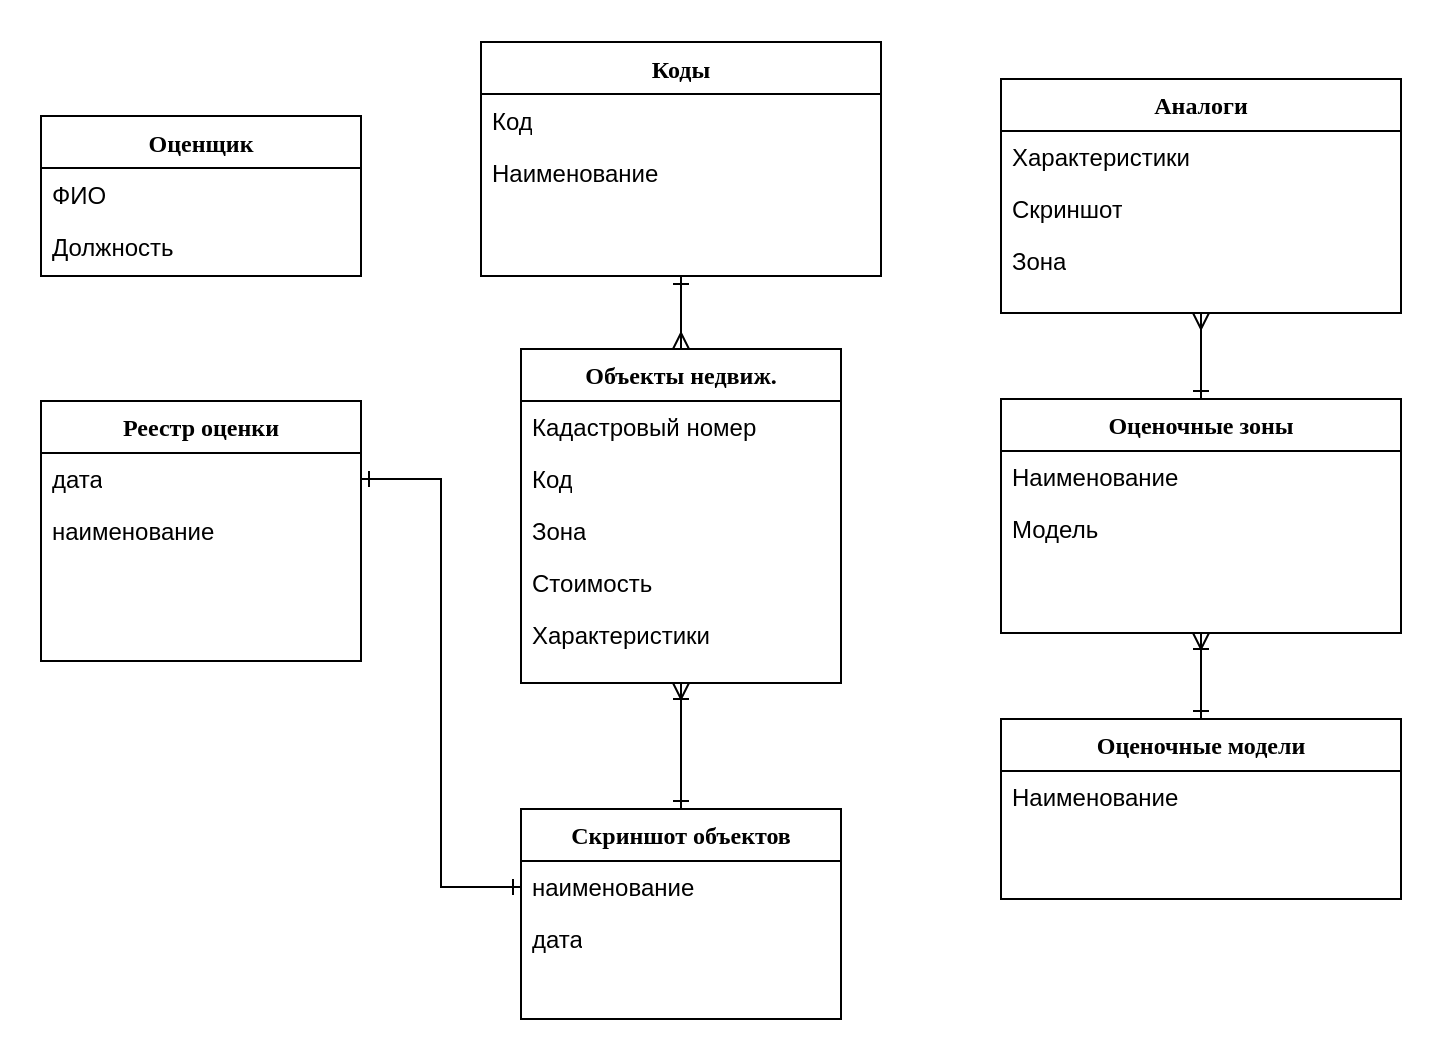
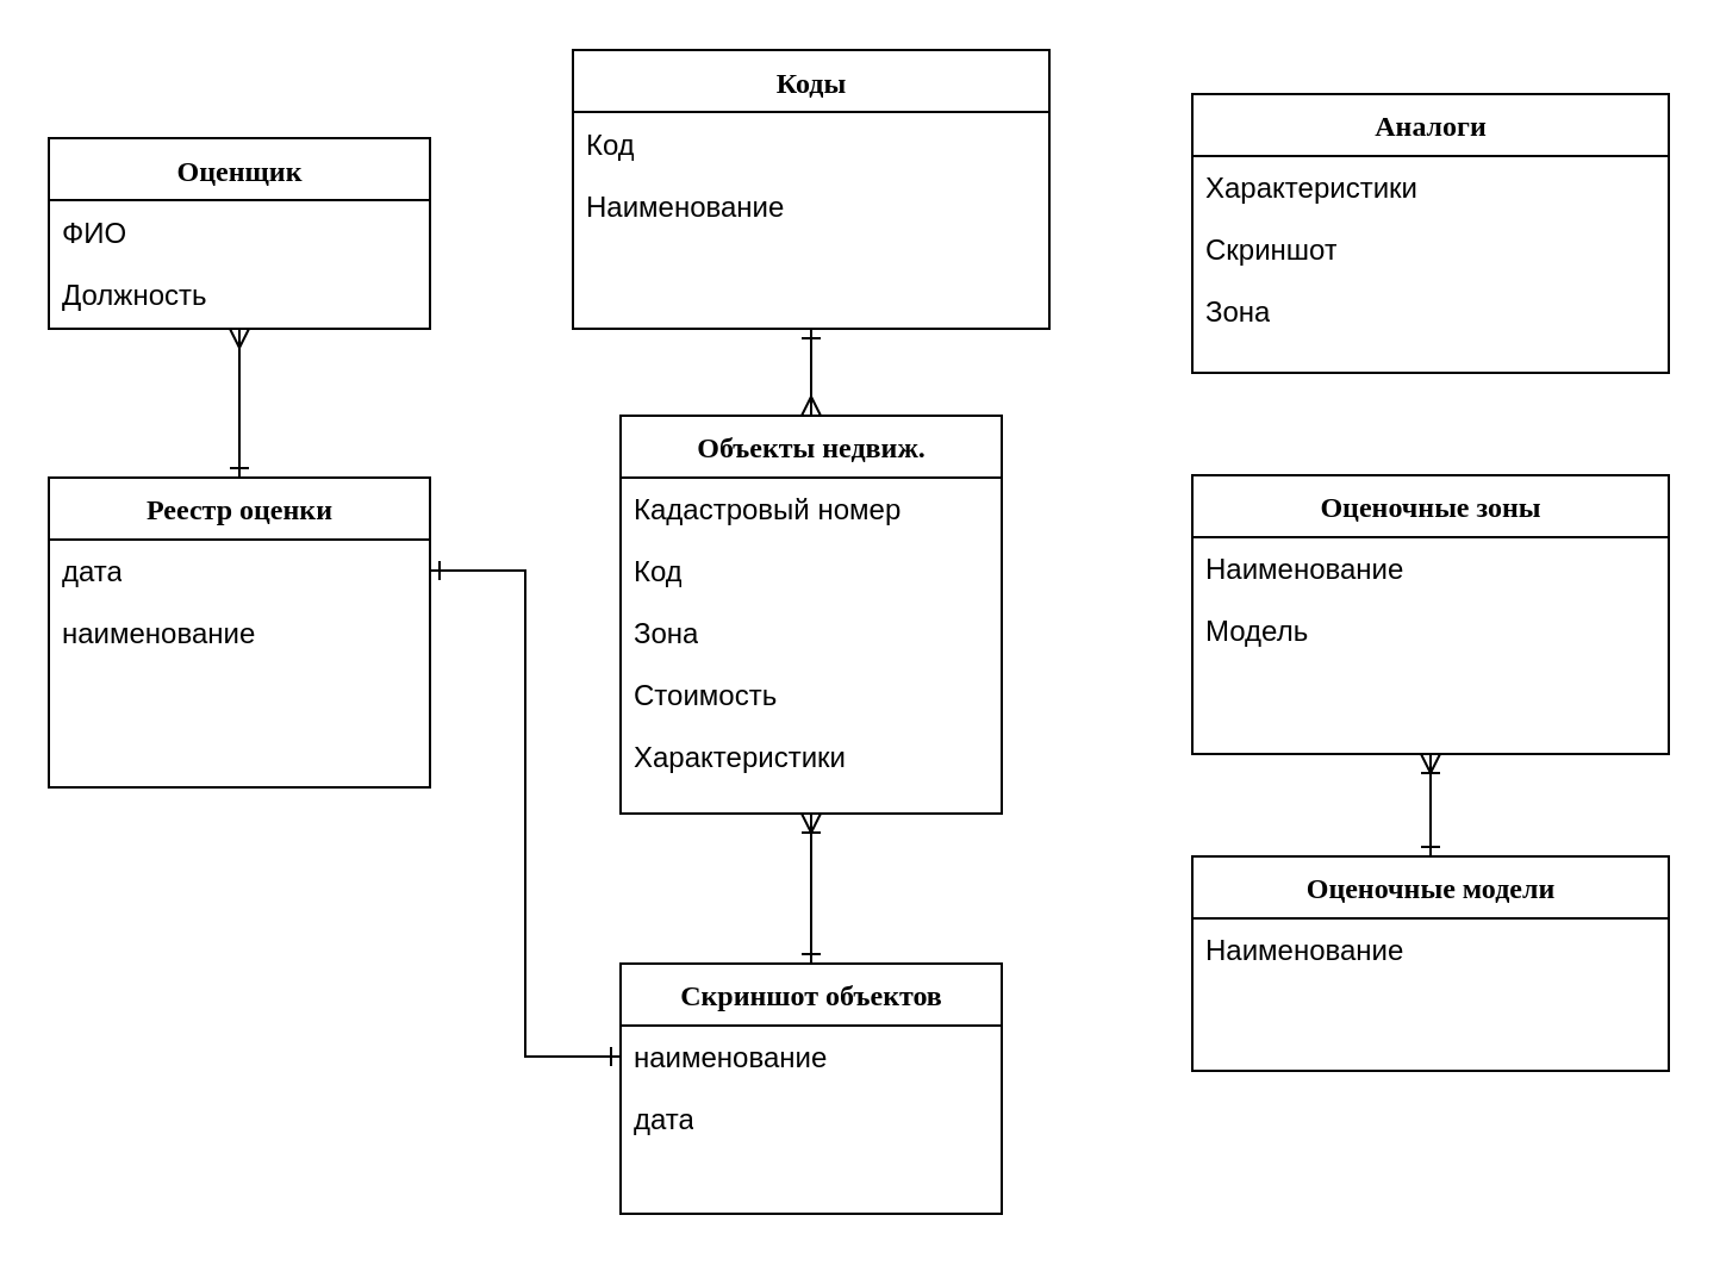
  <mxCell id="0" />
  <mxCell id="1" parent="0" />
  <mxCell id="2" value="Реестр оценки" style="swimlane;html=1;fontStyle=1;align=center;verticalAlign=top;childLayout=stackLayout;horizontal=1;startSize=26;horizontalStack=0;resizeParent=1;resizeLast=0;collapsible=1;marginBottom=0;swimlaneFillColor=#ffffff;rounded=0;shadow=0;comic=0;labelBackgroundColor=none;strokeWidth=1;fillColor=none;fontFamily=Verdana;fontSize=12" parent="1" vertex="1"><mxGeometry x="20" y="200" width="160" height="130" as="geometry" /></mxCell>
  <mxCell id="3" value="дата" style="text;html=1;strokeColor=none;fillColor=none;align=left;verticalAlign=top;spacingLeft=4;spacingRight=4;whiteSpace=wrap;overflow=hidden;rotatable=0;points=[[0,0.5],[1,0.5]];portConstraint=eastwest;" parent="2" vertex="1"><mxGeometry y="26" width="160" height="26" as="geometry" /></mxCell>
  <mxCell id="4" value="наименование" style="text;html=1;strokeColor=none;fillColor=none;align=left;verticalAlign=top;spacingLeft=4;spacingRight=4;whiteSpace=wrap;overflow=hidden;rotatable=0;points=[[0,0.5],[1,0.5]];portConstraint=eastwest;" parent="2" vertex="1"><mxGeometry y="52" width="160" height="26" as="geometry" /></mxCell>
  <mxCell id="5" style="edgeStyle=orthogonalEdgeStyle;rounded=0;orthogonalLoop=1;jettySize=auto;html=1;exitX=0.5;exitY=0;exitDx=0;exitDy=0;startArrow=ERone;startFill=0;endArrow=ERoneToMany;endFill=0;entryX=0.5;entryY=1;entryDx=0;entryDy=0;" parent="1" source="6" target="12" edge="1"><mxGeometry relative="1" as="geometry"><mxPoint x="360" y="359" as="targetPoint" /></mxGeometry></mxCell>
  <mxCell id="6" value="Скриншот объектов" style="swimlane;html=1;fontStyle=1;align=center;verticalAlign=top;childLayout=stackLayout;horizontal=1;startSize=26;horizontalStack=0;resizeParent=1;resizeLast=0;collapsible=1;marginBottom=0;swimlaneFillColor=#ffffff;rounded=0;shadow=0;comic=0;labelBackgroundColor=none;strokeWidth=1;fillColor=none;fontFamily=Verdana;fontSize=12" parent="1" vertex="1"><mxGeometry x="260" y="404" width="160" height="105" as="geometry" /></mxCell>
  <mxCell id="7" value="наименование" style="text;html=1;strokeColor=none;fillColor=none;align=left;verticalAlign=top;spacingLeft=4;spacingRight=4;whiteSpace=wrap;overflow=hidden;rotatable=0;points=[[0,0.5],[1,0.5]];portConstraint=eastwest;" parent="6" vertex="1"><mxGeometry y="26" width="160" height="26" as="geometry" /></mxCell>
  <mxCell id="8" value="дата" style="text;html=1;strokeColor=none;fillColor=none;align=left;verticalAlign=top;spacingLeft=4;spacingRight=4;whiteSpace=wrap;overflow=hidden;rotatable=0;points=[[0,0.5],[1,0.5]];portConstraint=eastwest;" parent="6" vertex="1"><mxGeometry y="52" width="160" height="26" as="geometry" /></mxCell>
  <mxCell id="9" value="Оценщик" style="swimlane;html=1;fontStyle=1;align=center;verticalAlign=top;childLayout=stackLayout;horizontal=1;startSize=26;horizontalStack=0;resizeParent=1;resizeLast=0;collapsible=1;marginBottom=0;swimlaneFillColor=#ffffff;rounded=0;shadow=0;comic=0;labelBackgroundColor=none;strokeWidth=1;fillColor=none;fontFamily=Verdana;fontSize=12" parent="1" vertex="1"><mxGeometry x="20" y="57.5" width="160" height="80" as="geometry" /></mxCell>
  <mxCell id="10" value="ФИО" style="text;html=1;strokeColor=none;fillColor=none;align=left;verticalAlign=top;spacingLeft=4;spacingRight=4;whiteSpace=wrap;overflow=hidden;rotatable=0;points=[[0,0.5],[1,0.5]];portConstraint=eastwest;" parent="9" vertex="1"><mxGeometry y="26" width="160" height="26" as="geometry" /></mxCell>
  <mxCell id="11" value="Должность" style="text;html=1;strokeColor=none;fillColor=none;align=left;verticalAlign=top;spacingLeft=4;spacingRight=4;whiteSpace=wrap;overflow=hidden;rotatable=0;points=[[0,0.5],[1,0.5]];portConstraint=eastwest;" parent="9" vertex="1"><mxGeometry y="52" width="160" height="26" as="geometry" /></mxCell>
  <mxCell id="12" value="Объекты недвиж." style="swimlane;html=1;fontStyle=1;align=center;verticalAlign=top;childLayout=stackLayout;horizontal=1;startSize=26;horizontalStack=0;resizeParent=1;resizeLast=0;collapsible=1;marginBottom=0;swimlaneFillColor=#ffffff;rounded=0;shadow=0;comic=0;labelBackgroundColor=none;strokeWidth=1;fillColor=none;fontFamily=Verdana;fontSize=12" parent="1" vertex="1"><mxGeometry x="260" y="174" width="160" height="167" as="geometry" /></mxCell>
  <mxCell id="13" value="Кадастровый номер" style="text;html=1;strokeColor=none;fillColor=none;align=left;verticalAlign=top;spacingLeft=4;spacingRight=4;whiteSpace=wrap;overflow=hidden;rotatable=0;points=[[0,0.5],[1,0.5]];portConstraint=eastwest;" parent="12" vertex="1"><mxGeometry y="26" width="160" height="26" as="geometry" /></mxCell>
  <mxCell id="14" value="Код" style="text;html=1;strokeColor=none;fillColor=none;align=left;verticalAlign=top;spacingLeft=4;spacingRight=4;whiteSpace=wrap;overflow=hidden;rotatable=0;points=[[0,0.5],[1,0.5]];portConstraint=eastwest;" parent="12" vertex="1"><mxGeometry y="52" width="160" height="26" as="geometry" /></mxCell>
  <mxCell id="15" value="Зона" style="text;html=1;strokeColor=none;fillColor=none;align=left;verticalAlign=top;spacingLeft=4;spacingRight=4;whiteSpace=wrap;overflow=hidden;rotatable=0;points=[[0,0.5],[1,0.5]];portConstraint=eastwest;" parent="12" vertex="1"><mxGeometry y="78" width="160" height="26" as="geometry" /></mxCell>
  <mxCell id="16" value="Стоимость" style="text;html=1;strokeColor=none;fillColor=none;align=left;verticalAlign=top;spacingLeft=4;spacingRight=4;whiteSpace=wrap;overflow=hidden;rotatable=0;points=[[0,0.5],[1,0.5]];portConstraint=eastwest;" parent="12" vertex="1"><mxGeometry y="104" width="160" height="26" as="geometry" /></mxCell>
  <mxCell id="17" value="Характеристики" style="text;html=1;strokeColor=none;fillColor=none;align=left;verticalAlign=top;spacingLeft=4;spacingRight=4;whiteSpace=wrap;overflow=hidden;rotatable=0;points=[[0,0.5],[1,0.5]];portConstraint=eastwest;" parent="12" vertex="1"><mxGeometry y="130" width="160" height="26" as="geometry" /></mxCell>
+ <mxCell id="18" value="" style="endArrow=ERmany;html=1;rounded=0;exitX=0.5;exitY=0;exitDx=0;exitDy=0;entryX=0.5;entryY=1;entryDx=0;entryDy=0;startArrow=ERone;startFill=0;endFill=0;" parent="1" source="2" target="9" edge="1"><mxGeometry width="50" height="50" relative="1" as="geometry"><mxPoint x="510" y="239" as="sourcePoint" /><mxPoint x="430" y="139" as="targetPoint" /></mxGeometry></mxCell>
  <mxCell id="19" value="Аналоги" style="swimlane;html=1;fontStyle=1;align=center;verticalAlign=top;childLayout=stackLayout;horizontal=1;startSize=26;horizontalStack=0;resizeParent=1;resizeLast=0;collapsible=1;marginBottom=0;swimlaneFillColor=#ffffff;rounded=0;shadow=0;comic=0;labelBackgroundColor=none;strokeWidth=1;fillColor=none;fontFamily=Verdana;fontSize=12" parent="1" vertex="1"><mxGeometry x="500" y="39" width="200" height="117" as="geometry" /></mxCell>
  <mxCell id="20" value="Характеристики" style="text;html=1;strokeColor=none;fillColor=none;align=left;verticalAlign=top;spacingLeft=4;spacingRight=4;whiteSpace=wrap;overflow=hidden;rotatable=0;points=[[0,0.5],[1,0.5]];portConstraint=eastwest;" parent="19" vertex="1"><mxGeometry y="26" width="200" height="26" as="geometry" /></mxCell>
  <mxCell id="21" value="Скриншот" style="text;html=1;strokeColor=none;fillColor=none;align=left;verticalAlign=top;spacingLeft=4;spacingRight=4;whiteSpace=wrap;overflow=hidden;rotatable=0;points=[[0,0.5],[1,0.5]];portConstraint=eastwest;" parent="19" vertex="1"><mxGeometry y="52" width="200" height="26" as="geometry" /></mxCell>
  <mxCell id="22" value="Зона" style="text;html=1;strokeColor=none;fillColor=none;align=left;verticalAlign=top;spacingLeft=4;spacingRight=4;whiteSpace=wrap;overflow=hidden;rotatable=0;points=[[0,0.5],[1,0.5]];portConstraint=eastwest;" parent="19" vertex="1"><mxGeometry y="78" width="200" height="26" as="geometry" /></mxCell>
  <mxCell id="23" value="Оценочные зоны" style="swimlane;html=1;fontStyle=1;align=center;verticalAlign=top;childLayout=stackLayout;horizontal=1;startSize=26;horizontalStack=0;resizeParent=1;resizeLast=0;collapsible=1;marginBottom=0;swimlaneFillColor=#ffffff;rounded=0;shadow=0;comic=0;labelBackgroundColor=none;strokeWidth=1;fillColor=none;fontFamily=Verdana;fontSize=12" parent="1" vertex="1"><mxGeometry x="500" y="199" width="200" height="117" as="geometry" /></mxCell>
  <mxCell id="24" value="Наименование" style="text;html=1;strokeColor=none;fillColor=none;align=left;verticalAlign=top;spacingLeft=4;spacingRight=4;whiteSpace=wrap;overflow=hidden;rotatable=0;points=[[0,0.5],[1,0.5]];portConstraint=eastwest;" parent="23" vertex="1"><mxGeometry y="26" width="200" height="26" as="geometry" /></mxCell>
  <mxCell id="25" value="Модель" style="text;html=1;strokeColor=none;fillColor=none;align=left;verticalAlign=top;spacingLeft=4;spacingRight=4;whiteSpace=wrap;overflow=hidden;rotatable=0;points=[[0,0.5],[1,0.5]];portConstraint=eastwest;" parent="23" vertex="1"><mxGeometry y="52" width="200" height="26" as="geometry" /></mxCell>
  <mxCell id="26" value="Оценочные модели" style="swimlane;html=1;fontStyle=1;align=center;verticalAlign=top;childLayout=stackLayout;horizontal=1;startSize=26;horizontalStack=0;resizeParent=1;resizeLast=0;collapsible=1;marginBottom=0;swimlaneFillColor=#ffffff;rounded=0;shadow=0;comic=0;labelBackgroundColor=none;strokeWidth=1;fillColor=none;fontFamily=Verdana;fontSize=12" parent="1" vertex="1"><mxGeometry x="500" y="359" width="200" height="90" as="geometry" /></mxCell>
  <mxCell id="27" value="Наименование" style="text;html=1;strokeColor=none;fillColor=none;align=left;verticalAlign=top;spacingLeft=4;spacingRight=4;whiteSpace=wrap;overflow=hidden;rotatable=0;points=[[0,0.5],[1,0.5]];portConstraint=eastwest;" parent="26" vertex="1"><mxGeometry y="26" width="200" height="26" as="geometry" /></mxCell>
- <mxCell id="28" value="" style="endArrow=ERone;html=1;rounded=0;exitX=0.5;exitY=1;exitDx=0;exitDy=0;entryX=0.5;entryY=0;entryDx=0;entryDy=0;endFill=0;startArrow=ERmany;startFill=0;" parent="1" source="19" target="23" edge="1"><mxGeometry width="50" height="50" relative="1" as="geometry"><mxPoint x="680" y="259" as="sourcePoint" /><mxPoint x="730" y="209" as="targetPoint" /></mxGeometry></mxCell>
  <mxCell id="29" value="" style="endArrow=ERone;html=1;rounded=0;exitX=0.5;exitY=1;exitDx=0;exitDy=0;entryX=0.5;entryY=0;entryDx=0;entryDy=0;endFill=0;startArrow=ERoneToMany;startFill=0;" parent="1" source="23" target="26" edge="1"><mxGeometry width="50" height="50" relative="1" as="geometry"><mxPoint x="660" y="389" as="sourcePoint" /><mxPoint x="710" y="339" as="targetPoint" /></mxGeometry></mxCell>
  <mxCell id="30" style="edgeStyle=orthogonalEdgeStyle;rounded=0;orthogonalLoop=1;jettySize=auto;html=1;entryX=0;entryY=0.5;entryDx=0;entryDy=0;startArrow=ERone;startFill=0;endArrow=ERone;endFill=0;" parent="1" source="3" target="7" edge="1"><mxGeometry relative="1" as="geometry" /></mxCell>
  <mxCell id="31" style="edgeStyle=orthogonalEdgeStyle;rounded=0;orthogonalLoop=1;jettySize=auto;html=1;entryX=0.5;entryY=0;entryDx=0;entryDy=0;endArrow=ERmany;endFill=0;startArrow=ERone;startFill=0;" parent="1" source="32" target="12" edge="1"><mxGeometry relative="1" as="geometry" /></mxCell>
  <mxCell id="32" value="Коды" style="swimlane;html=1;fontStyle=1;align=center;verticalAlign=top;childLayout=stackLayout;horizontal=1;startSize=26;horizontalStack=0;resizeParent=1;resizeLast=0;collapsible=1;marginBottom=0;swimlaneFillColor=#ffffff;rounded=0;shadow=0;comic=0;labelBackgroundColor=none;strokeWidth=1;fillColor=none;fontFamily=Verdana;fontSize=12" parent="1" vertex="1"><mxGeometry x="240" y="20.5" width="200" height="117" as="geometry" /></mxCell>
  <mxCell id="33" value="Код" style="text;html=1;strokeColor=none;fillColor=none;align=left;verticalAlign=top;spacingLeft=4;spacingRight=4;whiteSpace=wrap;overflow=hidden;rotatable=0;points=[[0,0.5],[1,0.5]];portConstraint=eastwest;" parent="32" vertex="1"><mxGeometry y="26" width="200" height="26" as="geometry" /></mxCell>
  <mxCell id="34" value="Наименование" style="text;html=1;strokeColor=none;fillColor=none;align=left;verticalAlign=top;spacingLeft=4;spacingRight=4;whiteSpace=wrap;overflow=hidden;rotatable=0;points=[[0,0.5],[1,0.5]];portConstraint=eastwest;" parent="32" vertex="1"><mxGeometry y="52" width="200" height="26" as="geometry" /></mxCell>
